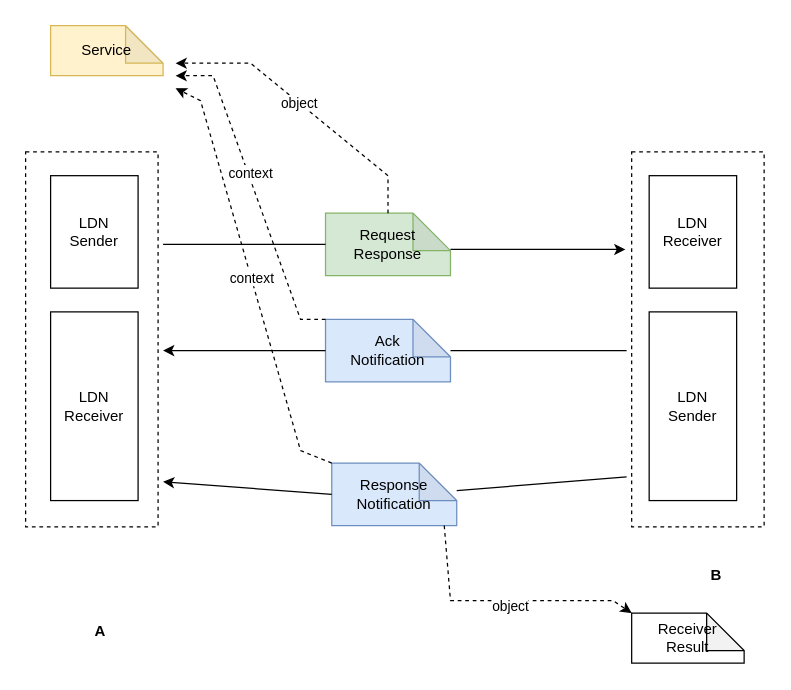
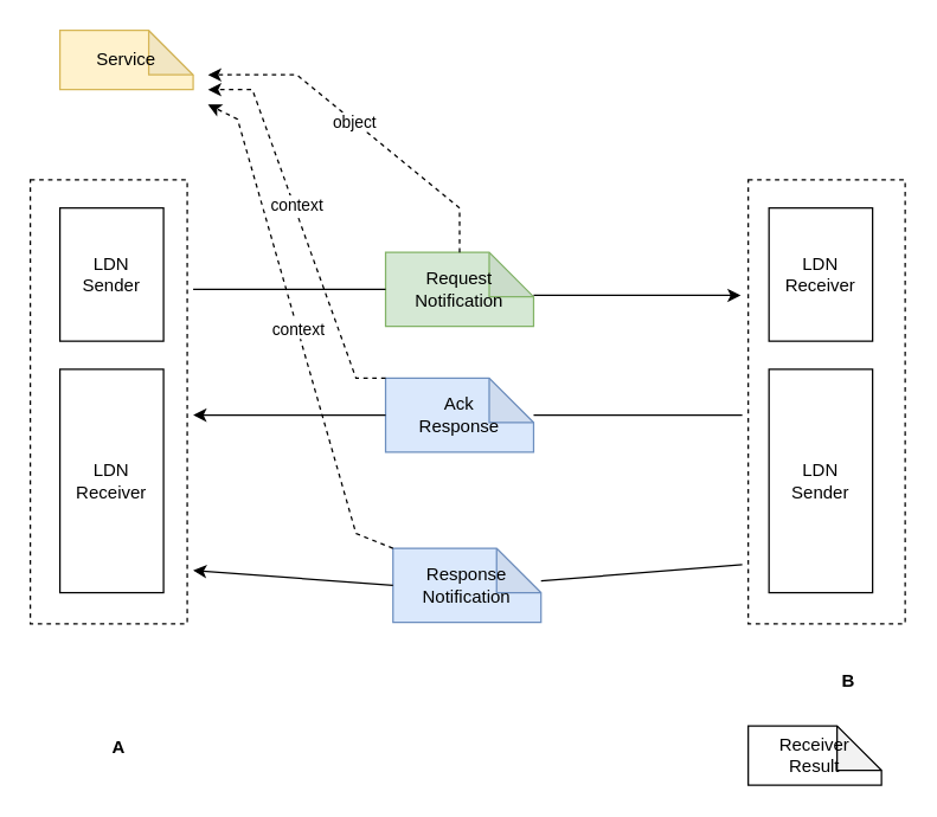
  <mxCell id="0" />
  <mxCell id="1" parent="0" />
  <mxCell id="2" value="LDN&lt;br&gt;Sender" style="rounded=0;whiteSpace=wrap;html=1;rotation=0;" vertex="1" parent="1"><mxGeometry x="40" y="140" width="70" height="90" as="geometry" /></mxCell>
- <mxCell id="3" value="Request&lt;br&gt;Response" style="shape=note;whiteSpace=wrap;html=1;backgroundOutline=1;darkOpacity=0.05;fillColor=#d5e8d4;strokeColor=#82b366;" vertex="1" parent="1"><mxGeometry x="260" y="170" width="100" height="50" as="geometry" /></mxCell>
+ <mxCell id="3" value="Request&lt;br&gt;Notification" style="shape=note;whiteSpace=wrap;html=1;backgroundOutline=1;darkOpacity=0.05;fillColor=#d5e8d4;strokeColor=#82b366;" vertex="1" parent="1"><mxGeometry x="260" y="170" width="100" height="50" as="geometry" /></mxCell>
  <mxCell id="4" value="" style="endArrow=none;html=1;rounded=0;entryX=0;entryY=0.5;entryDx=0;entryDy=0;entryPerimeter=0;" edge="1" parent="1" target="3"><mxGeometry width="50" height="50" relative="1" as="geometry"><mxPoint x="130" y="195" as="sourcePoint" /><mxPoint x="560" y="320" as="targetPoint" /></mxGeometry></mxCell>
  <mxCell id="5" value="" style="endArrow=classic;html=1;rounded=0;exitX=0;exitY=0;exitDx=100;exitDy=40;exitPerimeter=0;" edge="1" parent="1"><mxGeometry width="50" height="50" relative="1" as="geometry"><mxPoint x="360" y="199" as="sourcePoint" /><mxPoint x="500" y="199" as="targetPoint" /></mxGeometry></mxCell>
  <mxCell id="6" value="Service" style="shape=note;whiteSpace=wrap;html=1;backgroundOutline=1;darkOpacity=0.05;fillColor=#fff2cc;strokeColor=#d6b656;" vertex="1" parent="1"><mxGeometry x="40" y="20" width="90" height="40" as="geometry" /></mxCell>
  <mxCell id="7" value="" style="endArrow=classic;html=1;rounded=0;exitX=0.5;exitY=0;exitDx=0;exitDy=0;exitPerimeter=0;dashed=1;" edge="1" parent="1" source="3"><mxGeometry width="50" height="50" relative="1" as="geometry"><mxPoint x="310" y="160" as="sourcePoint" /><mxPoint x="140" y="50" as="targetPoint" /><Array as="points"><mxPoint x="310" y="140" /><mxPoint x="200" y="50" /></Array></mxGeometry></mxCell>
  <mxCell id="8" value="object" style="edgeLabel;html=1;align=center;verticalAlign=middle;resizable=0;points=[];" connectable="0" vertex="1" parent="7"><mxGeometry x="0.055" y="1" relative="1" as="geometry"><mxPoint y="-1" as="offset" /></mxGeometry></mxCell>
- <mxCell id="9" value="Ack&lt;br&gt;Notification" style="shape=note;whiteSpace=wrap;html=1;backgroundOutline=1;darkOpacity=0.05;fillColor=#dae8fc;strokeColor=#6c8ebf;" vertex="1" parent="1"><mxGeometry x="260" y="255" width="100" height="50" as="geometry" /></mxCell>
+ <mxCell id="9" value="Ack&lt;br&gt;Response" style="shape=note;whiteSpace=wrap;html=1;backgroundOutline=1;darkOpacity=0.05;fillColor=#dae8fc;strokeColor=#6c8ebf;" vertex="1" parent="1"><mxGeometry x="260" y="255" width="100" height="50" as="geometry" /></mxCell>
  <mxCell id="10" value="" style="endArrow=none;html=1;rounded=0;entryX=-0.038;entryY=0.53;entryDx=0;entryDy=0;entryPerimeter=0;" edge="1" parent="1" source="9" target="24"><mxGeometry width="50" height="50" relative="1" as="geometry"><mxPoint x="440" y="240" as="sourcePoint" /><mxPoint x="510" y="280" as="targetPoint" /></mxGeometry></mxCell>
  <mxCell id="11" value="" style="endArrow=classic;html=1;rounded=0;exitX=0;exitY=0.5;exitDx=0;exitDy=0;exitPerimeter=0;" edge="1" parent="1" source="9"><mxGeometry width="50" height="50" relative="1" as="geometry"><mxPoint x="440" y="240" as="sourcePoint" /><mxPoint x="130" y="280" as="targetPoint" /></mxGeometry></mxCell>
  <mxCell id="12" value="" style="endArrow=classic;html=1;rounded=0;exitX=0;exitY=0;exitDx=0;exitDy=0;exitPerimeter=0;dashed=1;" edge="1" parent="1" source="9"><mxGeometry width="50" height="50" relative="1" as="geometry"><mxPoint x="440" y="240" as="sourcePoint" /><mxPoint x="140" y="60" as="targetPoint" /><Array as="points"><mxPoint x="240" y="255" /><mxPoint x="170" y="60" /></Array></mxGeometry></mxCell>
  <mxCell id="13" value="context" style="edgeLabel;html=1;align=center;verticalAlign=middle;resizable=0;points=[];" connectable="0" vertex="1" parent="12"><mxGeometry x="0.116" y="-2" relative="1" as="geometry"><mxPoint as="offset" /></mxGeometry></mxCell>
  <mxCell id="14" value="Response&lt;br&gt;Notification" style="shape=note;whiteSpace=wrap;html=1;backgroundOutline=1;darkOpacity=0.05;fillColor=#dae8fc;strokeColor=#6c8ebf;" vertex="1" parent="1"><mxGeometry x="265" y="370" width="100" height="50" as="geometry" /></mxCell>
  <mxCell id="15" value="" style="endArrow=none;html=1;rounded=0;entryX=-0.038;entryY=0.867;entryDx=0;entryDy=0;entryPerimeter=0;exitX=1;exitY=0.44;exitDx=0;exitDy=0;exitPerimeter=0;" edge="1" parent="1" source="14" target="24"><mxGeometry width="50" height="50" relative="1" as="geometry"><mxPoint x="440" y="240" as="sourcePoint" /><mxPoint x="507.97" y="379.96" as="targetPoint" /></mxGeometry></mxCell>
  <mxCell id="16" value="" style="endArrow=classic;html=1;rounded=0;exitX=0;exitY=0.5;exitDx=0;exitDy=0;exitPerimeter=0;" edge="1" parent="1" source="14"><mxGeometry width="50" height="50" relative="1" as="geometry"><mxPoint x="440" y="240" as="sourcePoint" /><mxPoint x="130" y="385" as="targetPoint" /></mxGeometry></mxCell>
  <mxCell id="17" value="context" style="endArrow=classic;html=1;rounded=0;exitX=0;exitY=0;exitDx=0;exitDy=0;exitPerimeter=0;dashed=1;" edge="1" parent="1" source="14"><mxGeometry width="50" height="50" relative="1" as="geometry"><mxPoint x="440" y="240" as="sourcePoint" /><mxPoint x="140" y="70" as="targetPoint" /><Array as="points"><mxPoint x="240" y="360" /><mxPoint x="160" y="80" /></Array></mxGeometry></mxCell>
  <mxCell id="18" value="Receiver&lt;br&gt;Result" style="shape=note;whiteSpace=wrap;html=1;backgroundOutline=1;darkOpacity=0.05;" vertex="1" parent="1"><mxGeometry x="505" y="490" width="90" height="40" as="geometry" /></mxCell>
- <mxCell id="19" value="" style="endArrow=classic;html=1;rounded=0;dashed=1;exitX=0.9;exitY=1;exitDx=0;exitDy=0;exitPerimeter=0;entryX=0;entryY=0;entryDx=0;entryDy=0;entryPerimeter=0;" edge="1" parent="1" source="14" target="18"><mxGeometry width="50" height="50" relative="1" as="geometry"><mxPoint x="440" y="240" as="sourcePoint" /><mxPoint x="500" y="470" as="targetPoint" /><Array as="points"><mxPoint x="360" y="480" /><mxPoint x="490" y="480" /></Array></mxGeometry></mxCell>
- <mxCell id="20" value="object" style="edgeLabel;html=1;align=center;verticalAlign=middle;resizable=0;points=[];" connectable="0" vertex="1" parent="19"><mxGeometry x="0.035" y="-4" relative="1" as="geometry"><mxPoint as="offset" /></mxGeometry></mxCell>
  <mxCell id="21" value="LDN&lt;br&gt;Receiver" style="rounded=0;whiteSpace=wrap;html=1;rotation=0;" vertex="1" parent="1"><mxGeometry x="519" y="140" width="70" height="90" as="geometry" /></mxCell>
  <mxCell id="22" value="LDN&lt;br&gt;Sender" style="rounded=0;whiteSpace=wrap;html=1;rotation=0;" vertex="1" parent="1"><mxGeometry x="519" y="249" width="70" height="151" as="geometry" /></mxCell>
  <mxCell id="23" value="LDN&lt;br&gt;Receiver" style="rounded=0;whiteSpace=wrap;html=1;rotation=0;" vertex="1" parent="1"><mxGeometry x="40" y="249" width="70" height="151" as="geometry" /></mxCell>
  <mxCell id="24" value="" style="rounded=0;whiteSpace=wrap;html=1;fillColor=none;dashed=1;" vertex="1" parent="1"><mxGeometry x="505" y="121" width="106" height="300" as="geometry" /></mxCell>
  <mxCell id="25" value="" style="rounded=0;whiteSpace=wrap;html=1;fillColor=none;dashed=1;" vertex="1" parent="1"><mxGeometry x="20" y="121" width="106" height="300" as="geometry" /></mxCell>
  <mxCell id="26" value="&lt;b&gt;A&lt;/b&gt;" style="text;html=1;strokeColor=none;fillColor=none;align=center;verticalAlign=middle;whiteSpace=wrap;rounded=0;dashed=1;" vertex="1" parent="1"><mxGeometry x="50" y="490" width="60" height="30" as="geometry" /></mxCell>
  <mxCell id="27" value="&lt;b&gt;B&lt;/b&gt;" style="text;html=1;strokeColor=none;fillColor=none;align=center;verticalAlign=middle;whiteSpace=wrap;rounded=0;dashed=1;" vertex="1" parent="1"><mxGeometry x="543" y="445" width="60" height="30" as="geometry" /></mxCell>
